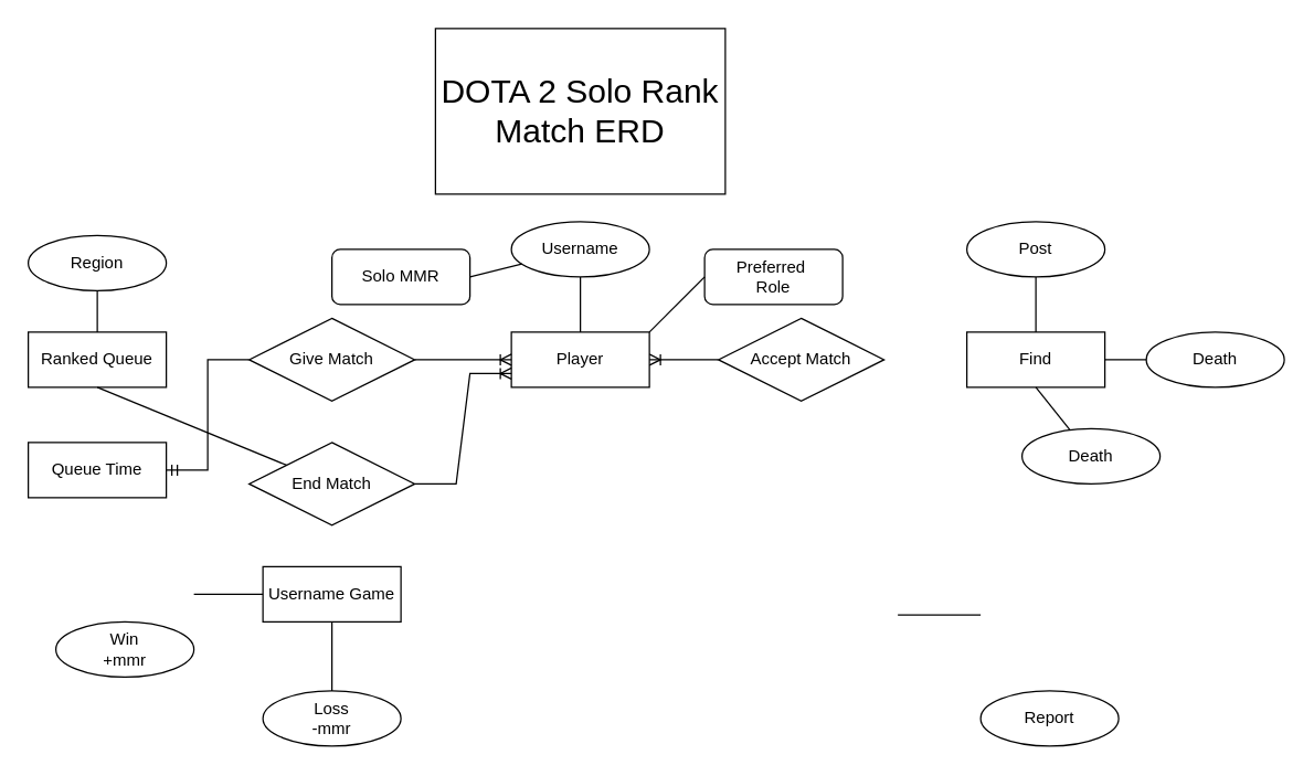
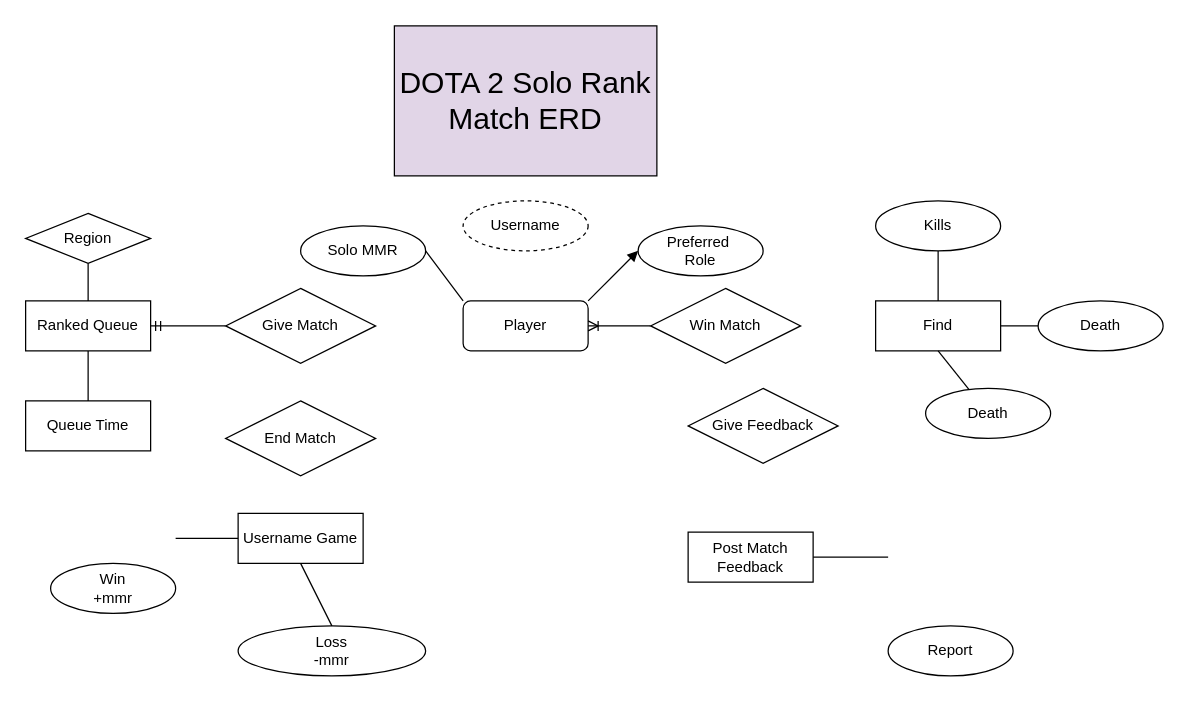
  <mxCell id="0" />
  <mxCell id="1" parent="0" />
- <mxCell id="2" value="Player" style="whiteSpace=wrap;html=1;align=center;" vertex="1" parent="1"><mxGeometry x="370" y="240" width="100" height="40" as="geometry" /></mxCell>
- <mxCell id="3" value="&lt;font style=&quot;font-size: 24px;&quot;&gt;DOTA 2 Solo Rank Match ERD&lt;/font&gt;" style="rounded=0;whiteSpace=wrap;html=1;" vertex="1" parent="1"><mxGeometry x="315" y="20" width="210" height="120" as="geometry" /></mxCell>
+ <mxCell id="2" value="Player" style="whiteSpace=wrap;html=1;align=center;rounded=1;" vertex="1" parent="1"><mxGeometry x="370" y="240" width="100" height="40" as="geometry" /></mxCell>
+ <mxCell id="3" value="&lt;font style=&quot;font-size: 24px;&quot;&gt;DOTA 2 Solo Rank Match ERD&lt;/font&gt;" style="rounded=0;whiteSpace=wrap;html=1;fillColor=#e1d5e7;" vertex="1" parent="1"><mxGeometry x="315" y="20" width="210" height="120" as="geometry" /></mxCell>
  <mxCell id="4" value="Give Match" style="shape=rhombus;perimeter=rhombusPerimeter;whiteSpace=wrap;html=1;align=center;" vertex="1" parent="1"><mxGeometry x="180" y="230" width="120" height="60" as="geometry" /></mxCell>
  <mxCell id="5" value="Ranked Queue" style="whiteSpace=wrap;html=1;align=center;" vertex="1" parent="1"><mxGeometry x="20" y="240" width="100" height="40" as="geometry" /></mxCell>
- <mxCell id="6" value="Preferred&amp;nbsp;&lt;div&gt;Role&lt;/div&gt;" style="whiteSpace=wrap;html=1;align=center;rounded=1;" vertex="1" parent="1"><mxGeometry x="510" y="180" width="100" height="40" as="geometry" /></mxCell>
- <mxCell id="7" value="" style="endArrow=none;html=1;rounded=0;entryX=0;entryY=0.5;entryDx=0;entryDy=0;exitX=1;exitY=0;exitDx=0;exitDy=0;" edge="1" parent="1" source="2" target="6"><mxGeometry relative="1" as="geometry"><mxPoint x="470" y="290" as="sourcePoint" /><mxPoint x="230" y="380" as="targetPoint" /></mxGeometry></mxCell>
- <mxCell id="8" value="Username" style="ellipse;whiteSpace=wrap;html=1;align=center;" vertex="1" parent="1"><mxGeometry x="370" y="160" width="100" height="40" as="geometry" /></mxCell>
- <mxCell id="9" value="" style="endArrow=none;html=1;rounded=0;entryX=0.5;entryY=1;entryDx=0;entryDy=0;exitX=0.5;exitY=0;exitDx=0;exitDy=0;" edge="1" parent="1" source="2" target="8"><mxGeometry relative="1" as="geometry"><mxPoint x="80" y="390" as="sourcePoint" /><mxPoint x="80" y="430" as="targetPoint" /></mxGeometry></mxCell>
- <mxCell id="10" value="Solo MMR" style="whiteSpace=wrap;html=1;align=center;rounded=1;" vertex="1" parent="1"><mxGeometry x="240" y="180" width="100" height="40" as="geometry" /></mxCell>
- <mxCell id="11" value="" style="endArrow=none;html=1;rounded=0;exitX=1;exitY=0.5;exitDx=0;exitDy=0;" edge="1" parent="1" source="10" target="8"><mxGeometry relative="1" as="geometry"><mxPoint x="80" y="390" as="sourcePoint" /><mxPoint x="80" y="430" as="targetPoint" /></mxGeometry></mxCell>
+ <mxCell id="6" value="Preferred&amp;nbsp;&lt;div&gt;Role&lt;/div&gt;" style="ellipse;whiteSpace=wrap;html=1;align=center;" vertex="1" parent="1"><mxGeometry x="510" y="180" width="100" height="40" as="geometry" /></mxCell>
+ <mxCell id="7" value="" style="endArrow=block;html=1;rounded=0;entryX=0;entryY=0.5;entryDx=0;entryDy=0;exitX=1;exitY=0;exitDx=0;exitDy=0;" edge="1" parent="1" source="2" target="6"><mxGeometry relative="1" as="geometry"><mxPoint x="470" y="290" as="sourcePoint" /><mxPoint x="230" y="380" as="targetPoint" /></mxGeometry></mxCell>
+ <mxCell id="8" value="Username" style="ellipse;whiteSpace=wrap;html=1;align=center;dashed=1;" vertex="1" parent="1"><mxGeometry x="370" y="160" width="100" height="40" as="geometry" /></mxCell>
+ <mxCell id="10" value="Solo MMR" style="ellipse;whiteSpace=wrap;html=1;align=center;" vertex="1" parent="1"><mxGeometry x="240" y="180" width="100" height="40" as="geometry" /></mxCell>
+ <mxCell id="11" value="" style="endArrow=none;html=1;rounded=0;entryX=0;entryY=0;entryDx=0;entryDy=0;exitX=1;exitY=0.5;exitDx=0;exitDy=0;" edge="1" parent="1" source="10" target="2"><mxGeometry relative="1" as="geometry"><mxPoint x="80" y="390" as="sourcePoint" /><mxPoint x="80" y="430" as="targetPoint" /></mxGeometry></mxCell>
  <mxCell id="12" value="Queue Time" style="whiteSpace=wrap;html=1;align=center;rounded=0;" vertex="1" parent="1"><mxGeometry x="20" y="320" width="100" height="40" as="geometry" /></mxCell>
- <mxCell id="13" value="" style="endArrow=none;html=1;rounded=0;exitX=0.5;exitY=1;exitDx=0;exitDy=0;" edge="1" parent="1" source="5" target="34"><mxGeometry relative="1" as="geometry"><mxPoint x="140" y="340" as="sourcePoint" /><mxPoint x="140" y="390" as="targetPoint" /></mxGeometry></mxCell>
- <mxCell id="14" value="Region" style="ellipse;whiteSpace=wrap;html=1;align=center;" vertex="1" parent="1"><mxGeometry x="20" y="170" width="100" height="40" as="geometry" /></mxCell>
- <mxCell id="15" value="Accept Match" style="shape=rhombus;perimeter=rhombusPerimeter;whiteSpace=wrap;html=1;align=center;" vertex="1" parent="1"><mxGeometry x="520" y="230" width="120" height="60" as="geometry" /></mxCell>
+ <mxCell id="13" value="" style="endArrow=none;html=1;rounded=0;entryX=0.5;entryY=0;entryDx=0;entryDy=0;exitX=0.5;exitY=1;exitDx=0;exitDy=0;" edge="1" parent="1" source="5" target="12"><mxGeometry relative="1" as="geometry"><mxPoint x="140" y="340" as="sourcePoint" /><mxPoint x="140" y="390" as="targetPoint" /></mxGeometry></mxCell>
+ <mxCell id="14" value="Region" style="rhombus;whiteSpace=wrap;html=1;align=center;" vertex="1" parent="1"><mxGeometry x="20" y="170" width="100" height="40" as="geometry" /></mxCell>
+ <mxCell id="15" value="Win Match" style="shape=rhombus;perimeter=rhombusPerimeter;whiteSpace=wrap;html=1;align=center;" vertex="1" parent="1"><mxGeometry x="520" y="230" width="120" height="60" as="geometry" /></mxCell>
  <mxCell id="16" value="Find" style="whiteSpace=wrap;html=1;align=center;" vertex="1" parent="1"><mxGeometry x="700" y="240" width="100" height="40" as="geometry" /></mxCell>
- <mxCell id="17" value="Post" style="ellipse;whiteSpace=wrap;html=1;align=center;" vertex="1" parent="1"><mxGeometry x="700" y="160" width="100" height="40" as="geometry" /></mxCell>
+ <mxCell id="17" value="Kills" style="ellipse;whiteSpace=wrap;html=1;align=center;" vertex="1" parent="1"><mxGeometry x="700" y="160" width="100" height="40" as="geometry" /></mxCell>
  <mxCell id="18" value="Death" style="ellipse;whiteSpace=wrap;html=1;align=center;" vertex="1" parent="1"><mxGeometry x="740" y="310" width="100" height="40" as="geometry" /></mxCell>
  <mxCell id="19" value="Death" style="ellipse;whiteSpace=wrap;html=1;align=center;" vertex="1" parent="1"><mxGeometry x="830" y="240" width="100" height="40" as="geometry" /></mxCell>
  <mxCell id="20" value="" style="endArrow=none;html=1;rounded=0;exitX=0.5;exitY=1;exitDx=0;exitDy=0;" edge="1" parent="1" source="16" target="18"><mxGeometry relative="1" as="geometry"><mxPoint x="430" y="340" as="sourcePoint" /><mxPoint x="430" y="390" as="targetPoint" /></mxGeometry></mxCell>
  <mxCell id="21" value="" style="endArrow=none;html=1;rounded=0;exitX=0.5;exitY=0;exitDx=0;exitDy=0;entryX=0.5;entryY=1;entryDx=0;entryDy=0;" edge="1" parent="1" source="16" target="17"><mxGeometry relative="1" as="geometry"><mxPoint x="740" y="340" as="sourcePoint" /><mxPoint x="740" y="390" as="targetPoint" /></mxGeometry></mxCell>
  <mxCell id="22" value="" style="endArrow=none;html=1;rounded=0;entryX=0;entryY=0.5;entryDx=0;entryDy=0;exitX=1;exitY=0.5;exitDx=0;exitDy=0;" edge="1" parent="1" source="16" target="19"><mxGeometry relative="1" as="geometry"><mxPoint x="70" y="320" as="sourcePoint" /><mxPoint x="90" y="320" as="targetPoint" /></mxGeometry></mxCell>
  <mxCell id="23" value="Username Game" style="whiteSpace=wrap;html=1;align=center;" vertex="1" parent="1"><mxGeometry x="190" y="410" width="100" height="40" as="geometry" /></mxCell>
- <mxCell id="24" value="" style="edgeStyle=entityRelationEdgeStyle;fontSize=12;html=1;endArrow=ERoneToMany;rounded=0;entryX=0;entryY=0.5;entryDx=0;entryDy=0;exitX=1;exitY=0.5;exitDx=0;exitDy=0;" edge="1" parent="1" source="4" target="2"><mxGeometry width="100" height="100" relative="1" as="geometry"><mxPoint x="490" y="420" as="sourcePoint" /><mxPoint x="590" y="320" as="targetPoint" /><Array as="points"><mxPoint x="500" y="310" /></Array></mxGeometry></mxCell>
+ <mxCell id="25" value="Post Match Feedback" style="whiteSpace=wrap;html=1;align=center;" vertex="1" parent="1"><mxGeometry x="550" y="425" width="100" height="40" as="geometry" /></mxCell>
  <mxCell id="26" value="Report" style="ellipse;whiteSpace=wrap;html=1;align=center;" vertex="1" parent="1"><mxGeometry x="710" y="500" width="100" height="40" as="geometry" /></mxCell>
  <mxCell id="27" value="Win&lt;br&gt;+mmr" style="ellipse;whiteSpace=wrap;html=1;align=center;" vertex="1" parent="1"><mxGeometry x="40" y="450" width="100" height="40" as="geometry" /></mxCell>
- <mxCell id="28" value="Loss&lt;br&gt;-mmr" style="ellipse;whiteSpace=wrap;html=1;align=center;" vertex="1" parent="1"><mxGeometry x="190" y="500" width="100" height="40" as="geometry" /></mxCell>
+ <mxCell id="28" value="Loss&lt;br&gt;-mmr" style="ellipse;whiteSpace=wrap;html=1;align=center;" vertex="1" parent="1"><mxGeometry x="190" y="500" width="150" height="40" as="geometry" /></mxCell>
  <mxCell id="29" value="" style="edgeStyle=entityRelationEdgeStyle;fontSize=12;html=1;endArrow=ERoneToMany;rounded=0;entryX=1;entryY=0.5;entryDx=0;entryDy=0;exitX=0;exitY=0.5;exitDx=0;exitDy=0;" edge="1" parent="1" source="15" target="2"><mxGeometry width="100" height="100" relative="1" as="geometry"><mxPoint x="310" y="270" as="sourcePoint" /><mxPoint x="380" y="270" as="targetPoint" /><Array as="points"><mxPoint x="510" y="320" /></Array></mxGeometry></mxCell>
  <mxCell id="30" value="" style="endArrow=none;html=1;rounded=0;exitX=0.5;exitY=1;exitDx=0;exitDy=0;" edge="1" parent="1" source="14"><mxGeometry relative="1" as="geometry"><mxPoint x="80" y="290" as="sourcePoint" /><mxPoint x="70" y="240" as="targetPoint" /></mxGeometry></mxCell>
  <mxCell id="31" value="" style="line;strokeWidth=1;rotatable=0;dashed=0;labelPosition=right;align=left;verticalAlign=middle;spacingTop=0;spacingLeft=6;points=[];portConstraint=eastwest;" vertex="1" parent="1"><mxGeometry x="140" y="425" width="50" height="10" as="geometry" /></mxCell>
  <mxCell id="32" value="" style="endArrow=none;html=1;rounded=0;entryX=0.5;entryY=1;entryDx=0;entryDy=0;exitX=0.5;exitY=0;exitDx=0;exitDy=0;" edge="1" parent="1" source="28" target="23"><mxGeometry relative="1" as="geometry"><mxPoint x="440" y="260" as="sourcePoint" /><mxPoint x="440" y="220" as="targetPoint" /></mxGeometry></mxCell>
  <mxCell id="33" value="" style="line;strokeWidth=1;rotatable=0;dashed=0;labelPosition=right;align=left;verticalAlign=middle;spacingTop=0;spacingLeft=6;points=[];portConstraint=eastwest;" vertex="1" parent="1"><mxGeometry x="650" y="440" width="60" height="10" as="geometry" /></mxCell>
  <mxCell id="34" value="End Match" style="shape=rhombus;perimeter=rhombusPerimeter;whiteSpace=wrap;html=1;align=center;" vertex="1" parent="1"><mxGeometry x="180" y="320" width="120" height="60" as="geometry" /></mxCell>
- <mxCell id="36" value="" style="edgeStyle=entityRelationEdgeStyle;fontSize=12;html=1;endArrow=ERoneToMany;rounded=0;entryX=0;entryY=0.75;entryDx=0;entryDy=0;exitX=1;exitY=0.5;exitDx=0;exitDy=0;" edge="1" parent="1" source="34" target="2"><mxGeometry width="100" height="100" relative="1" as="geometry"><mxPoint x="320" y="320" as="sourcePoint" /><mxPoint x="380" y="270" as="targetPoint" /><Array as="points"><mxPoint x="510" y="320" /></Array></mxGeometry></mxCell>
- <mxCell id="37" value="" style="edgeStyle=entityRelationEdgeStyle;fontSize=12;html=1;endArrow=ERmandOne;rounded=0;exitX=0;exitY=0.5;exitDx=0;exitDy=0;" edge="1" parent="1" source="4" target="12"><mxGeometry width="100" height="100" relative="1" as="geometry"><mxPoint x="320" y="300" as="sourcePoint" /><mxPoint x="420" y="200" as="targetPoint" /></mxGeometry></mxCell>
+ <mxCell id="35" value="Give Feedback" style="shape=rhombus;perimeter=rhombusPerimeter;whiteSpace=wrap;html=1;align=center;" vertex="1" parent="1"><mxGeometry x="550" y="310" width="120" height="60" as="geometry" /></mxCell>
+ <mxCell id="37" value="" style="edgeStyle=entityRelationEdgeStyle;fontSize=12;html=1;endArrow=ERmandOne;rounded=0;exitX=0;exitY=0.5;exitDx=0;exitDy=0;entryX=1;entryY=0.5;entryDx=0;entryDy=0;" edge="1" parent="1" source="4" target="5"><mxGeometry width="100" height="100" relative="1" as="geometry"><mxPoint x="320" y="300" as="sourcePoint" /><mxPoint x="420" y="200" as="targetPoint" /></mxGeometry></mxCell>
